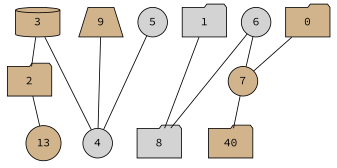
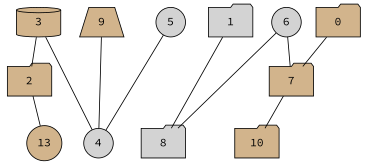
  strict graph {
    fontname="Source Code Pro"
    node [fillcolor=tan fontname="Source Code Pro" shape=folder style=filled weight=0]
    edge [fontname="Source Code Pro" weight=0]
    3 [shape=cylinder]
    2
    4 [fillcolor=lightgrey shape=circle]
    n4 [label=13 shape=circle]
    6 [fillcolor=lightgrey shape=circle]
    8 [fillcolor=lightgrey]
-   7 [shape=circle]
-   10 [label=40]
+   7
+   10
    9 [shape=trapezium]
    1 [fillcolor=lightgrey]
    5 [fillcolor=lightgrey shape=circle]
    0
    3 -- 2
    3 -- 4
    2 -- n4
    6 -- 8
    6 -- 7
    7 -- 10
    9 -- 4
    1 -- 8
    5 -- 4
    0 -- 7
  }
